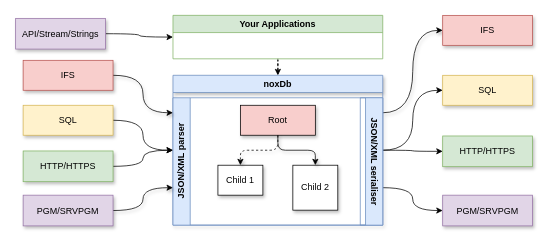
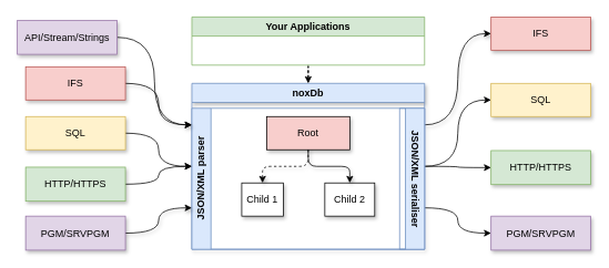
  <mxCell id="0" />
  <mxCell id="1" parent="0" />
  <mxCell id="2" style="edgeStyle=orthogonalEdgeStyle;rounded=0;orthogonalLoop=1;jettySize=auto;html=1;exitX=1;exitY=0.25;exitDx=0;exitDy=0;entryX=0;entryY=0.5;entryDx=0;entryDy=0;curved=1;shadow=1;" edge="1" parent="1" source="6" target="22"><mxGeometry relative="1" as="geometry" /></mxCell>
  <mxCell id="3" style="edgeStyle=orthogonalEdgeStyle;rounded=0;orthogonalLoop=1;jettySize=auto;html=1;exitX=1;exitY=0.75;exitDx=0;exitDy=0;curved=1;" edge="1" parent="1" source="6" target="25"><mxGeometry relative="1" as="geometry" /></mxCell>
  <mxCell id="4" style="edgeStyle=orthogonalEdgeStyle;rounded=0;orthogonalLoop=1;jettySize=auto;html=1;exitX=1;exitY=0.5;exitDx=0;exitDy=0;entryX=0;entryY=0.5;entryDx=0;entryDy=0;curved=1;" edge="1" parent="1" source="6" target="23"><mxGeometry relative="1" as="geometry" /></mxCell>
  <mxCell id="5" style="edgeStyle=orthogonalEdgeStyle;rounded=0;orthogonalLoop=1;jettySize=auto;html=1;exitX=1;exitY=0.5;exitDx=0;exitDy=0;curved=1;" edge="1" parent="1" source="6" target="24"><mxGeometry relative="1" as="geometry" /></mxCell>
  <mxCell id="6" value="noxDb" style="swimlane;whiteSpace=wrap;html=1;fillColor=#dae8fc;strokeColor=#6c8ebf;shadow=1;" vertex="1" parent="1"><mxGeometry x="230" y="100" width="280" height="200" as="geometry"><mxRectangle x="400" y="240" width="80" height="30" as="alternateBounds" /></mxGeometry></mxCell>
  <mxCell id="7" value="Root" style="whiteSpace=wrap;html=1;shadow=1;fillColor=#f8cecc;" vertex="1" parent="6"><mxGeometry x="90" y="40" width="100" height="40" as="geometry" /></mxCell>
- <mxCell id="8" value="Child 1" style="whiteSpace=wrap;html=1;shadow=1;" vertex="1" parent="6"><mxGeometry x="60" y="120" width="60" height="40" as="geometry" /></mxCell>
+ <mxCell id="8" value="Child 1" style="whiteSpace=wrap;html=1;shadow=1;" vertex="1" parent="6"><mxGeometry x="60" y="120" width="50" height="40" as="geometry" /></mxCell>
  <mxCell id="9" value="" style="edgeStyle=elbowEdgeStyle;elbow=vertical;html=1;rounded=1;curved=0;sourcePerimeterSpacing=0;targetPerimeterSpacing=0;startSize=6;endSize=6;shadow=1;dashed=1;" edge="1" parent="6" source="7" target="8"><mxGeometry relative="1" as="geometry" /></mxCell>
- <mxCell id="10" value="Child 2" style="whiteSpace=wrap;html=1;shadow=1;" vertex="1" parent="6"><mxGeometry x="160" y="120" width="60" height="60" as="geometry" /></mxCell>
+ <mxCell id="10" value="Child 2" style="whiteSpace=wrap;html=1;shadow=1;" vertex="1" parent="6"><mxGeometry x="160" y="120" width="60" height="40" as="geometry" /></mxCell>
  <mxCell id="11" value="" style="edgeStyle=elbowEdgeStyle;elbow=vertical;html=1;rounded=1;curved=0;sourcePerimeterSpacing=0;targetPerimeterSpacing=0;startSize=6;endSize=6;shadow=1;" edge="1" parent="6" source="7" target="10"><mxGeometry relative="1" as="geometry" /></mxCell>
  <mxCell id="12" value="JSON/XML parser" style="swimlane;horizontal=0;whiteSpace=wrap;html=1;fillColor=#dae8fc;strokeColor=#6c8ebf;" vertex="1" parent="6"><mxGeometry y="30" width="280" height="170" as="geometry" /></mxCell>
  <mxCell id="13" value="JSON/XML serialiser" style="swimlane;horizontal=0;whiteSpace=wrap;html=1;rotation=-180;fillColor=#dae8fc;strokeColor=#6c8ebf;" vertex="1" parent="12"><mxGeometry x="250" width="30" height="170" as="geometry" /></mxCell>
  <mxCell id="14" style="edgeStyle=orthogonalEdgeStyle;rounded=0;orthogonalLoop=1;jettySize=auto;html=1;exitX=1;exitY=0.5;exitDx=0;exitDy=0;entryX=0;entryY=0.25;entryDx=0;entryDy=0;curved=1;shadow=1;" edge="1" parent="1" source="15" target="6"><mxGeometry relative="1" as="geometry" /></mxCell>
  <mxCell id="15" value="IFS" style="rounded=0;whiteSpace=wrap;html=1;fillColor=#f8cecc;strokeColor=#b85450;shadow=1;" vertex="1" parent="1"><mxGeometry x="30" y="80" width="120" height="40" as="geometry" /></mxCell>
  <mxCell id="16" style="edgeStyle=orthogonalEdgeStyle;rounded=0;orthogonalLoop=1;jettySize=auto;html=1;exitX=1;exitY=0.5;exitDx=0;exitDy=0;entryX=0;entryY=0.5;entryDx=0;entryDy=0;curved=1;" edge="1" parent="1" source="17" target="6"><mxGeometry relative="1" as="geometry" /></mxCell>
  <mxCell id="17" value="SQL" style="rounded=0;whiteSpace=wrap;html=1;fillColor=#fff2cc;strokeColor=#d6b656;shadow=1;" vertex="1" parent="1"><mxGeometry x="30" y="140" width="120" height="40" as="geometry" /></mxCell>
  <mxCell id="18" style="edgeStyle=orthogonalEdgeStyle;rounded=0;orthogonalLoop=1;jettySize=auto;html=1;entryX=0;entryY=0.5;entryDx=0;entryDy=0;curved=1;" edge="1" parent="1" source="19" target="6"><mxGeometry relative="1" as="geometry" /></mxCell>
  <mxCell id="19" value="HTTP/HTTPS" style="rounded=0;whiteSpace=wrap;html=1;fillColor=#d5e8d4;strokeColor=#82b366;shadow=1;" vertex="1" parent="1"><mxGeometry x="30" y="201" width="120" height="41" as="geometry" /></mxCell>
  <mxCell id="20" style="edgeStyle=orthogonalEdgeStyle;rounded=0;orthogonalLoop=1;jettySize=auto;html=1;exitX=1;exitY=0.5;exitDx=0;exitDy=0;entryX=0;entryY=0.75;entryDx=0;entryDy=0;curved=1;shadow=1;" edge="1" parent="1" source="21" target="6"><mxGeometry relative="1" as="geometry" /></mxCell>
  <mxCell id="21" value="PGM/SRVPGM" style="rounded=0;whiteSpace=wrap;html=1;fillColor=#e1d5e7;strokeColor=#9673a6;shadow=1;" vertex="1" parent="1"><mxGeometry x="30" y="260" width="120" height="41" as="geometry" /></mxCell>
  <mxCell id="22" value="IFS" style="rounded=0;whiteSpace=wrap;html=1;fillColor=#f8cecc;strokeColor=#b85450;shadow=1;" vertex="1" parent="1"><mxGeometry x="590" y="20" width="120" height="40" as="geometry" /></mxCell>
  <mxCell id="23" value="SQL" style="rounded=0;whiteSpace=wrap;html=1;fillColor=#fff2cc;strokeColor=#d6b656;shadow=1;" vertex="1" parent="1"><mxGeometry x="590" y="100" width="120" height="40" as="geometry" /></mxCell>
  <mxCell id="24" value="HTTP/HTTPS" style="rounded=0;whiteSpace=wrap;html=1;fillColor=#d5e8d4;strokeColor=#82b366;shadow=1;" vertex="1" parent="1"><mxGeometry x="590" y="181" width="120" height="41" as="geometry" /></mxCell>
  <mxCell id="25" value="PGM/SRVPGM" style="rounded=0;whiteSpace=wrap;html=1;fillColor=#e1d5e7;strokeColor=#9673a6;shadow=1;" vertex="1" parent="1"><mxGeometry x="590" y="260" width="120" height="41" as="geometry" /></mxCell>
- <mxCell id="26" style="edgeStyle=orthogonalEdgeStyle;rounded=0;orthogonalLoop=1;jettySize=auto;html=1;curved=1;" edge="1" parent="1" source="27" target="29"><mxGeometry relative="1" as="geometry" /></mxCell>
+ <mxCell id="26" style="edgeStyle=orthogonalEdgeStyle;rounded=0;orthogonalLoop=1;jettySize=auto;html=1;entryX=0;entryY=0.25;entryDx=0;entryDy=0;curved=1;" edge="1" parent="1" source="27" target="6"><mxGeometry relative="1" as="geometry" /></mxCell>
  <mxCell id="27" value="API/Stream/Strings" style="rounded=0;whiteSpace=wrap;html=1;fillColor=#e1d5e7;strokeColor=#9673a6;shadow=1;" vertex="1" parent="1"><mxGeometry x="20" y="24" width="120" height="41" as="geometry" /></mxCell>
  <mxCell id="28" style="edgeStyle=orthogonalEdgeStyle;rounded=0;orthogonalLoop=1;jettySize=auto;html=1;entryX=0.5;entryY=0;entryDx=0;entryDy=0;dashed=1;" edge="1" parent="1" source="29" target="6"><mxGeometry relative="1" as="geometry" /></mxCell>
  <mxCell id="29" value="Your Applications" style="swimlane;whiteSpace=wrap;html=1;fillColor=#d5e8d4;strokeColor=#82b366;" vertex="1" parent="1"><mxGeometry x="230" y="20" width="280" height="58" as="geometry" /></mxCell>
